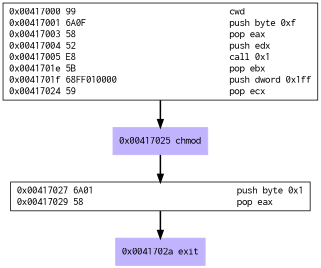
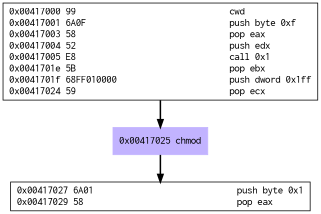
  digraph {
    node [fontname=Courier labeljust=r shape=box]
    edge [style=bold]
    n1 [label="0x00417000 99                              cwd \l0x00417001 6A0F                            push byte 0xf\l0x00417003 58                              pop eax\l0x00417004 52                              push edx\l0x00417005 E8                              call 0x1\l0x0041701e 5B                              pop ebx\l0x0041701f 68FF010000                      push dword 0x1ff\l0x00417024 59                              pop ecx\l"]
    n2 [color=".7 .3 1.0" label="0x00417025 chmod\l" style=filled]
    n3 [label="0x00417027 6A01                            push byte 0x1\l0x00417029 58                              pop eax\l"]
-   n4 [color=".7 .3 1.0" label="0x0041702a exit\l" style=filled]
    n1 -> n2
    n2 -> n3
-   n3 -> n4
  }
